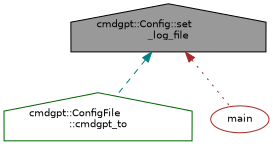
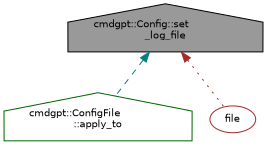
  digraph {
    rankdir=TB
    node [fillcolor=white fontname=Helvetica fontsize=10 shape=house style=filled]
    edge [dir=back fontname=Helvetica fontsize=10 labelfontname=Helvetica labelfontsize=10]
    n1 [color=black fillcolor=grey60 fontcolor=black height=0.2 label="cmdgpt::Config::set\l_log_file" width=0.4]
-   n2 [color=darkgreen height=0.2 label="cmdgpt::ConfigFile\l::cmdgpt_to" width=0.4]
-   n3 [color=brown height=0.2 label=main shape=ellipse width=0.4]
+   n2 [color=darkgreen height=0.2 label="cmdgpt::ConfigFile\l::apply_to" width=0.4]
+   n3 [color=brown height=0.2 label=file shape=ellipse width=0.4]
    n1 -> n2 [color=teal style=dashed]
    n1 -> n3 [color=brown style=dotted]
  }
